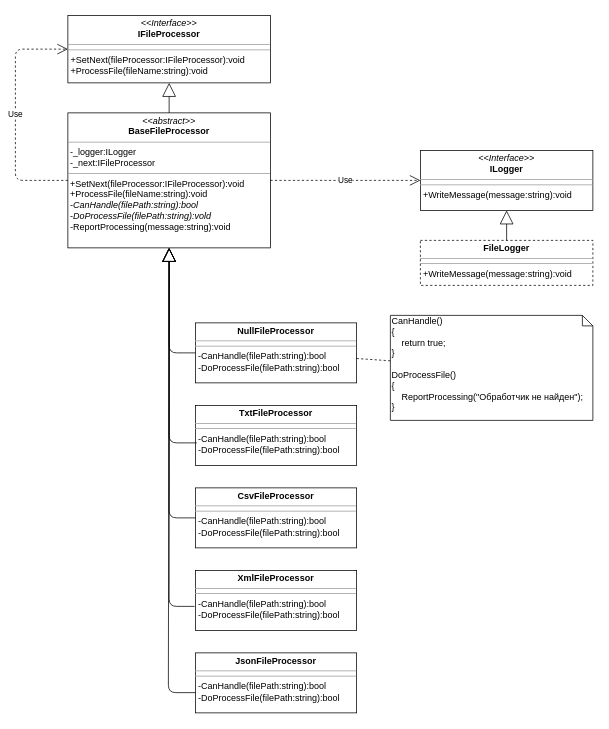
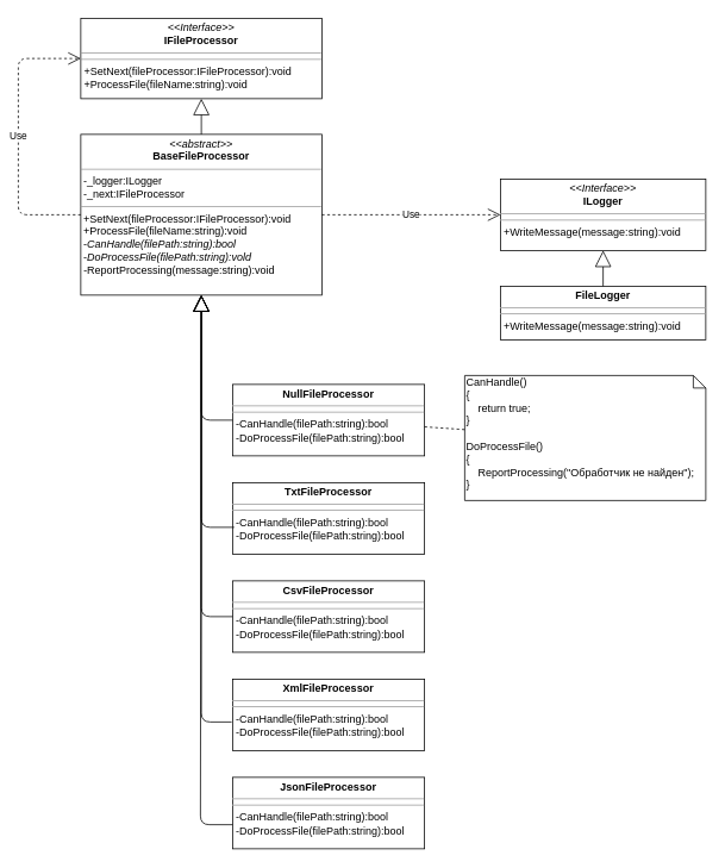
  <mxCell id="0" />
  <mxCell id="1" parent="0" />
  <mxCell id="2" value="&lt;p style=&quot;margin: 0px ; margin-top: 4px ; text-align: center&quot;&gt;&lt;i&gt;&amp;lt;&amp;lt;Interface&amp;gt;&amp;gt;&lt;/i&gt;&lt;br&gt;&lt;b&gt;ILogger&lt;/b&gt;&lt;/p&gt;&lt;hr size=&quot;1&quot;&gt;&lt;hr size=&quot;1&quot;&gt;&lt;p style=&quot;margin: 0px ; margin-left: 4px&quot;&gt;+WriteMessage(message:string):void&lt;/p&gt;" style="verticalAlign=top;align=left;overflow=fill;fontSize=12;fontFamily=Helvetica;html=1;" vertex="1" parent="1"><mxGeometry x="560" y="200" width="230" height="80" as="geometry" /></mxCell>
  <mxCell id="3" value="&lt;p style=&quot;margin: 0px ; margin-top: 4px ; text-align: center&quot;&gt;&lt;i&gt;&amp;lt;&amp;lt;Interface&amp;gt;&amp;gt;&lt;/i&gt;&lt;br&gt;&lt;b&gt;IFileProcessor&lt;/b&gt;&lt;/p&gt;&lt;hr size=&quot;1&quot;&gt;&lt;hr size=&quot;1&quot;&gt;&lt;p style=&quot;margin: 0px ; margin-left: 4px&quot;&gt;+SetNext(fileProcessor:IFileProcessor):void&lt;/p&gt;&lt;p style=&quot;margin: 0px ; margin-left: 4px&quot;&gt;+ProcessFile(fileName:string):void&lt;br&gt;&lt;/p&gt;" style="verticalAlign=top;align=left;overflow=fill;fontSize=12;fontFamily=Helvetica;html=1;" vertex="1" parent="1"><mxGeometry x="90" y="20" width="270" height="90" as="geometry" /></mxCell>
- <mxCell id="4" value="&lt;p style=&quot;margin: 0px ; margin-top: 4px ; text-align: center&quot;&gt;&lt;b&gt;FileLogger&lt;/b&gt;&lt;br&gt;&lt;/p&gt;&lt;hr size=&quot;1&quot;&gt;&lt;hr size=&quot;1&quot;&gt;&lt;p style=&quot;margin: 0px ; margin-left: 4px&quot;&gt;+WriteMessage(message:string):void&lt;/p&gt;" style="verticalAlign=top;align=left;overflow=fill;fontSize=12;fontFamily=Helvetica;html=1;dashed=1;" vertex="1" parent="1"><mxGeometry x="560" y="320" width="230" height="60" as="geometry" /></mxCell>
+ <mxCell id="4" value="&lt;p style=&quot;margin: 0px ; margin-top: 4px ; text-align: center&quot;&gt;&lt;b&gt;FileLogger&lt;/b&gt;&lt;br&gt;&lt;/p&gt;&lt;hr size=&quot;1&quot;&gt;&lt;hr size=&quot;1&quot;&gt;&lt;p style=&quot;margin: 0px ; margin-left: 4px&quot;&gt;+WriteMessage(message:string):void&lt;/p&gt;" style="verticalAlign=top;align=left;overflow=fill;fontSize=12;fontFamily=Helvetica;html=1;" vertex="1" parent="1"><mxGeometry x="560" y="320" width="230" height="60" as="geometry" /></mxCell>
  <mxCell id="5" value="" style="endArrow=block;endSize=16;endFill=0;html=1;" edge="1" parent="1" source="4" target="2"><mxGeometry width="160" relative="1" as="geometry"><mxPoint x="330" y="390" as="sourcePoint" /><mxPoint x="490" y="390" as="targetPoint" /></mxGeometry></mxCell>
  <mxCell id="6" value="&lt;p style=&quot;margin: 0px ; margin-top: 4px ; text-align: center&quot;&gt;&lt;i&gt;&amp;lt;&amp;lt;abstract&amp;gt;&amp;gt;&lt;/i&gt;&lt;br&gt;&lt;b&gt;BaseFileProcessor&lt;/b&gt;&lt;/p&gt;&lt;hr size=&quot;1&quot;&gt;&lt;div&gt;&amp;nbsp;-_logger:ILogger&lt;/div&gt;&lt;div&gt;&amp;nbsp;-_next:IFileProcessor &lt;/div&gt;&lt;hr size=&quot;1&quot;&gt;&amp;nbsp;+SetNext(fileProcessor:IFileProcessor):void&lt;div&gt;&amp;nbsp;+ProcessFile(fileName:string):void&lt;/div&gt;&lt;div&gt;&amp;nbsp;-&lt;i&gt;CanHandle(filePath:string):bool&lt;/i&gt;&lt;/div&gt;&lt;div&gt;&amp;nbsp;-&lt;i&gt;DoProcessFile(filePath:string):vold&lt;/i&gt;&lt;/div&gt;&lt;div&gt;&lt;i&gt;&amp;nbsp;-&lt;/i&gt;ReportProcessing(message:string):void&lt;br&gt;&lt;/div&gt;" style="verticalAlign=top;align=left;overflow=fill;fontSize=12;fontFamily=Helvetica;html=1;" vertex="1" parent="1"><mxGeometry x="90" y="150" width="270" height="180" as="geometry" /></mxCell>
  <mxCell id="7" value="&lt;p style=&quot;margin: 0px ; margin-top: 4px ; text-align: center&quot;&gt;&lt;b&gt;NullFileProcessor&lt;/b&gt;&lt;/p&gt;&lt;hr size=&quot;1&quot;&gt;&lt;hr size=&quot;1&quot;&gt;&lt;p style=&quot;margin: 0px ; margin-left: 4px&quot;&gt;-CanHandle(filePath:string):bool&lt;/p&gt;&lt;p style=&quot;margin: 0px ; margin-left: 4px&quot;&gt;-DoProcessFile(filePath:string):bool&lt;br&gt;&lt;/p&gt;" style="verticalAlign=top;align=left;overflow=fill;fontSize=12;fontFamily=Helvetica;html=1;" vertex="1" parent="1"><mxGeometry x="260" y="430" width="215" height="80" as="geometry" /></mxCell>
  <mxCell id="8" value="Use" style="endArrow=open;endSize=12;dashed=1;html=1;" edge="1" parent="1" source="6" target="2"><mxGeometry width="160" relative="1" as="geometry"><mxPoint x="320" y="340" as="sourcePoint" /><mxPoint x="480" y="340" as="targetPoint" /></mxGeometry></mxCell>
  <mxCell id="9" value="" style="endArrow=block;endSize=16;endFill=0;html=1;exitX=0;exitY=0.5;exitDx=0;exitDy=0;" edge="1" parent="1" source="7" target="6"><mxGeometry x="-0.023" y="-11" width="160" relative="1" as="geometry"><mxPoint x="320" y="340" as="sourcePoint" /><mxPoint x="480" y="340" as="targetPoint" /><Array as="points"><mxPoint x="225" y="470" /></Array><mxPoint as="offset" /></mxGeometry></mxCell>
  <mxCell id="10" value="&lt;div&gt;CanHandle()&lt;/div&gt;&lt;div&gt;{&lt;/div&gt;&lt;div&gt;&amp;nbsp;&amp;nbsp;&amp;nbsp; return true;&lt;/div&gt;&lt;div&gt;}&lt;/div&gt;&lt;div&gt;&lt;br&gt;&lt;/div&gt;&lt;div&gt;DoProcessFile()&lt;/div&gt;&lt;div&gt;{&lt;/div&gt;&lt;div&gt;&amp;nbsp;&amp;nbsp;&amp;nbsp; ReportProcessing(&quot;Обработчик не найден&quot;);&lt;br&gt;&lt;/div&gt;&lt;div&gt;}&lt;br&gt;&lt;/div&gt;" style="shape=note;whiteSpace=wrap;html=1;size=14;verticalAlign=top;align=left;spacingTop=-6;" vertex="1" parent="1"><mxGeometry x="520" y="420" width="270" height="140" as="geometry" /></mxCell>
  <mxCell id="11" value="" style="endArrow=none;dashed=1;html=1;" edge="1" parent="1" source="7" target="10"><mxGeometry width="50" height="50" relative="1" as="geometry"><mxPoint x="380" y="360" as="sourcePoint" /><mxPoint x="430" y="310" as="targetPoint" /></mxGeometry></mxCell>
  <mxCell id="12" value="&lt;p style=&quot;margin: 0px ; margin-top: 4px ; text-align: center&quot;&gt;&lt;b&gt;TxtFileProcessor&lt;/b&gt;&lt;/p&gt;&lt;hr size=&quot;1&quot;&gt;&lt;hr size=&quot;1&quot;&gt;&lt;p style=&quot;margin: 0px ; margin-left: 4px&quot;&gt;-CanHandle(filePath:string):bool&lt;/p&gt;&lt;p style=&quot;margin: 0px ; margin-left: 4px&quot;&gt;-DoProcessFile(filePath:string):bool&lt;br&gt;&lt;/p&gt;" style="verticalAlign=top;align=left;overflow=fill;fontSize=12;fontFamily=Helvetica;html=1;" vertex="1" parent="1"><mxGeometry x="260" y="540" width="215" height="80" as="geometry" /></mxCell>
  <mxCell id="13" value="&lt;p style=&quot;margin: 0px ; margin-top: 4px ; text-align: center&quot;&gt;&lt;b&gt;CsvFileProcessor&lt;/b&gt;&lt;/p&gt;&lt;hr size=&quot;1&quot;&gt;&lt;hr size=&quot;1&quot;&gt;&lt;p style=&quot;margin: 0px ; margin-left: 4px&quot;&gt;-CanHandle(filePath:string):bool&lt;/p&gt;&lt;p style=&quot;margin: 0px ; margin-left: 4px&quot;&gt;-DoProcessFile(filePath:string):bool&lt;br&gt;&lt;/p&gt;" style="verticalAlign=top;align=left;overflow=fill;fontSize=12;fontFamily=Helvetica;html=1;" vertex="1" parent="1"><mxGeometry x="260" y="650" width="215" height="80" as="geometry" /></mxCell>
  <mxCell id="14" value="&lt;p style=&quot;margin: 0px ; margin-top: 4px ; text-align: center&quot;&gt;&lt;b&gt;XmlFileProcessor&lt;/b&gt;&lt;/p&gt;&lt;hr size=&quot;1&quot;&gt;&lt;hr size=&quot;1&quot;&gt;&lt;p style=&quot;margin: 0px ; margin-left: 4px&quot;&gt;-CanHandle(filePath:string):bool&lt;/p&gt;&lt;p style=&quot;margin: 0px ; margin-left: 4px&quot;&gt;-DoProcessFile(filePath:string):bool&lt;br&gt;&lt;/p&gt;" style="verticalAlign=top;align=left;overflow=fill;fontSize=12;fontFamily=Helvetica;html=1;" vertex="1" parent="1"><mxGeometry x="260" y="760" width="215" height="80" as="geometry" /></mxCell>
  <mxCell id="15" value="&lt;p style=&quot;margin: 0px ; margin-top: 4px ; text-align: center&quot;&gt;&lt;b&gt;JsonFileProcessor&lt;/b&gt;&lt;/p&gt;&lt;hr size=&quot;1&quot;&gt;&lt;hr size=&quot;1&quot;&gt;&lt;p style=&quot;margin: 0px ; margin-left: 4px&quot;&gt;-CanHandle(filePath:string):bool&lt;/p&gt;&lt;p style=&quot;margin: 0px ; margin-left: 4px&quot;&gt;-DoProcessFile(filePath:string):bool&lt;br&gt;&lt;/p&gt;" style="verticalAlign=top;align=left;overflow=fill;fontSize=12;fontFamily=Helvetica;html=1;" vertex="1" parent="1"><mxGeometry x="260" y="870" width="215" height="80" as="geometry" /></mxCell>
  <mxCell id="16" value="" style="endArrow=block;endSize=16;endFill=0;html=1;exitX=0.009;exitY=0.625;exitDx=0;exitDy=0;exitPerimeter=0;" edge="1" parent="1" source="12" target="6"><mxGeometry width="160" relative="1" as="geometry"><mxPoint x="320" y="610" as="sourcePoint" /><mxPoint x="480" y="610" as="targetPoint" /><Array as="points"><mxPoint x="225" y="590" /></Array></mxGeometry></mxCell>
  <mxCell id="17" value="" style="endArrow=block;endSize=16;endFill=0;html=1;exitX=0;exitY=0.5;exitDx=0;exitDy=0;" edge="1" parent="1" source="13" target="6"><mxGeometry width="160" relative="1" as="geometry"><mxPoint x="320" y="610" as="sourcePoint" /><mxPoint x="480" y="610" as="targetPoint" /><Array as="points"><mxPoint x="225" y="690" /></Array></mxGeometry></mxCell>
  <mxCell id="18" value="" style="endArrow=block;endSize=16;endFill=0;html=1;exitX=-0.005;exitY=0.6;exitDx=0;exitDy=0;exitPerimeter=0;" edge="1" parent="1" source="14" target="6"><mxGeometry width="160" relative="1" as="geometry"><mxPoint x="320" y="610" as="sourcePoint" /><mxPoint x="480" y="610" as="targetPoint" /><Array as="points"><mxPoint x="225" y="808" /></Array></mxGeometry></mxCell>
  <mxCell id="19" value="" style="endArrow=block;endSize=16;endFill=0;html=1;exitX=0;exitY=0.663;exitDx=0;exitDy=0;exitPerimeter=0;" edge="1" parent="1" source="15" target="6"><mxGeometry width="160" relative="1" as="geometry"><mxPoint x="320" y="610" as="sourcePoint" /><mxPoint x="480" y="610" as="targetPoint" /><Array as="points"><mxPoint x="224" y="923" /></Array></mxGeometry></mxCell>
  <mxCell id="20" value="Use" style="endArrow=open;endSize=12;dashed=1;html=1;entryX=0;entryY=0.5;entryDx=0;entryDy=0;exitX=0;exitY=0.5;exitDx=0;exitDy=0;" edge="1" parent="1" source="6" target="3"><mxGeometry width="160" relative="1" as="geometry"><mxPoint x="320" y="400" as="sourcePoint" /><mxPoint x="480" y="400" as="targetPoint" /><Array as="points"><mxPoint x="20" y="240" /><mxPoint x="20" y="65" /></Array></mxGeometry></mxCell>
  <mxCell id="21" value="" style="endArrow=block;endSize=16;endFill=0;html=1;" edge="1" parent="1" source="6" target="3"><mxGeometry width="160" relative="1" as="geometry"><mxPoint x="320" y="400" as="sourcePoint" /><mxPoint x="480" y="400" as="targetPoint" /></mxGeometry></mxCell>
